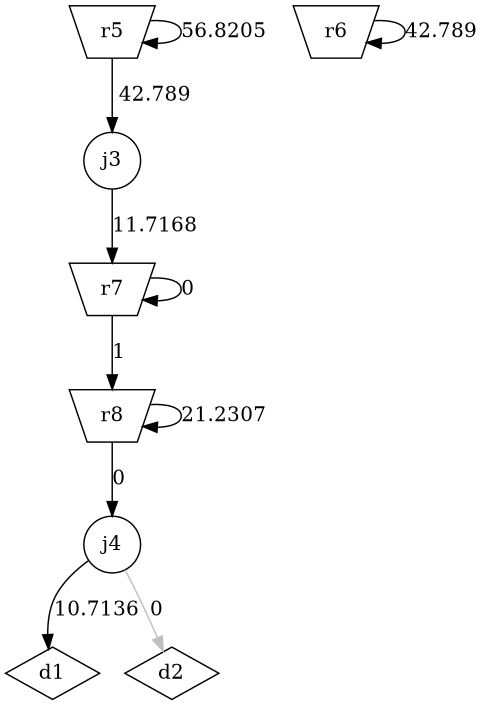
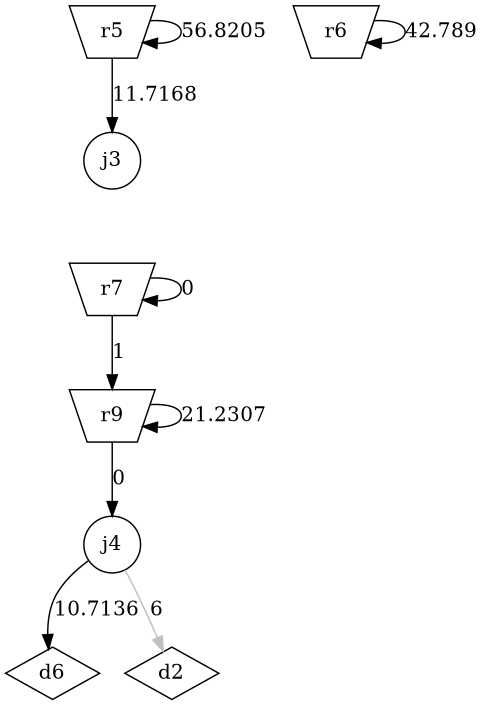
  digraph {
    rankdir=TB
    node [shape=invtrapezium]
    r7
-   r8
-   d1 [shape=diamond]
+   r8 [label=r9]
+   d1 [shape=diamond label=d6]
    j4 [shape=circle]
    d2 [shape=diamond]
    r5
    j3 [shape=circle]
    r6
    r7 -> r7 [label=0]
    r7 -> r8 [label=1]
    r8 -> r8 [label=21.2307]
    r8 -> j4 [label=0]
    j4 -> d1 [label=10.7136]
-   j4 -> d2 [color=gray label=0]
+   j4 -> d2 [color=gray label=6]
    r5 -> r5 [label=56.8205]
-   r5 -> j3 [label=42.789]
-   j3 -> r7 [label=11.7168]
+   r5 -> j3 [label=11.7168]
    r6 -> r6 [label=42.789]
  }
